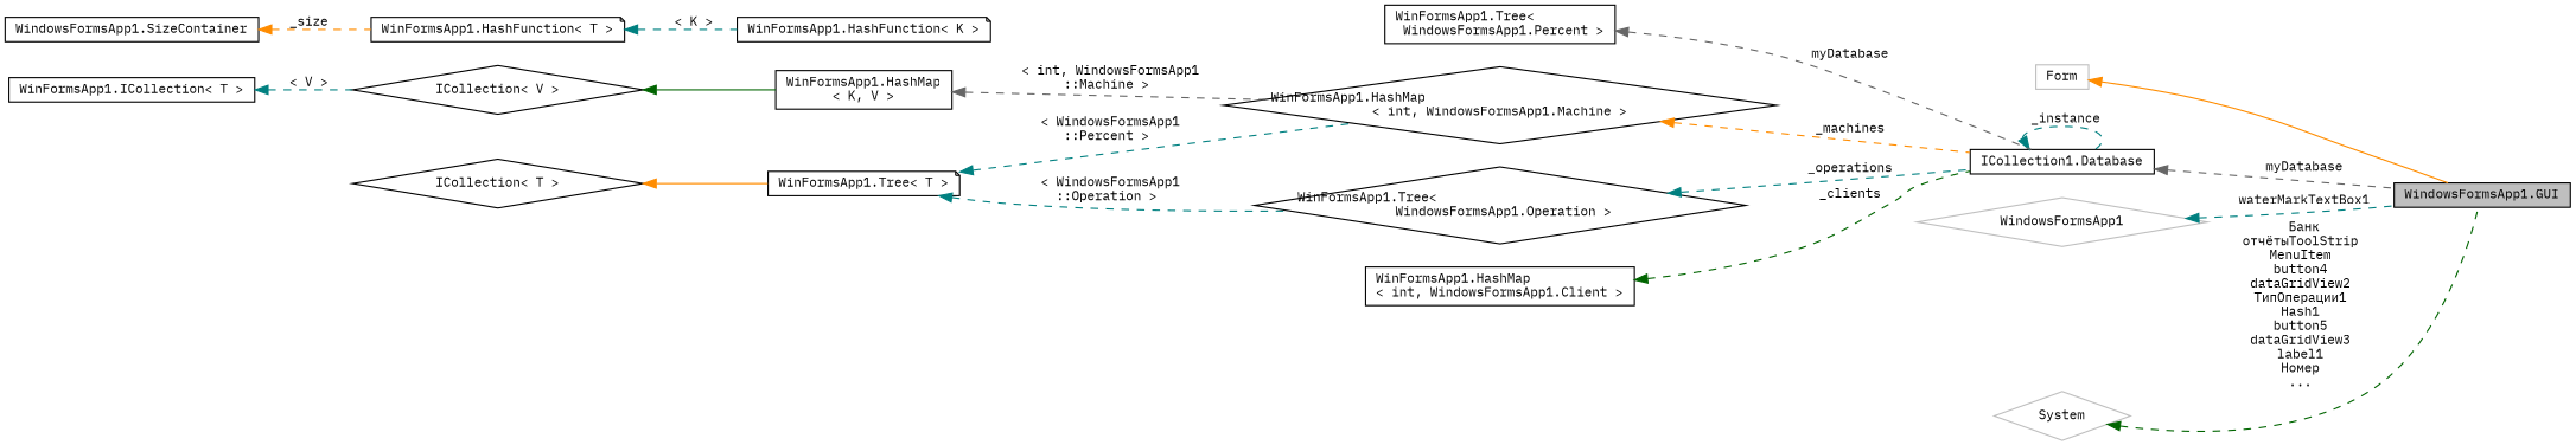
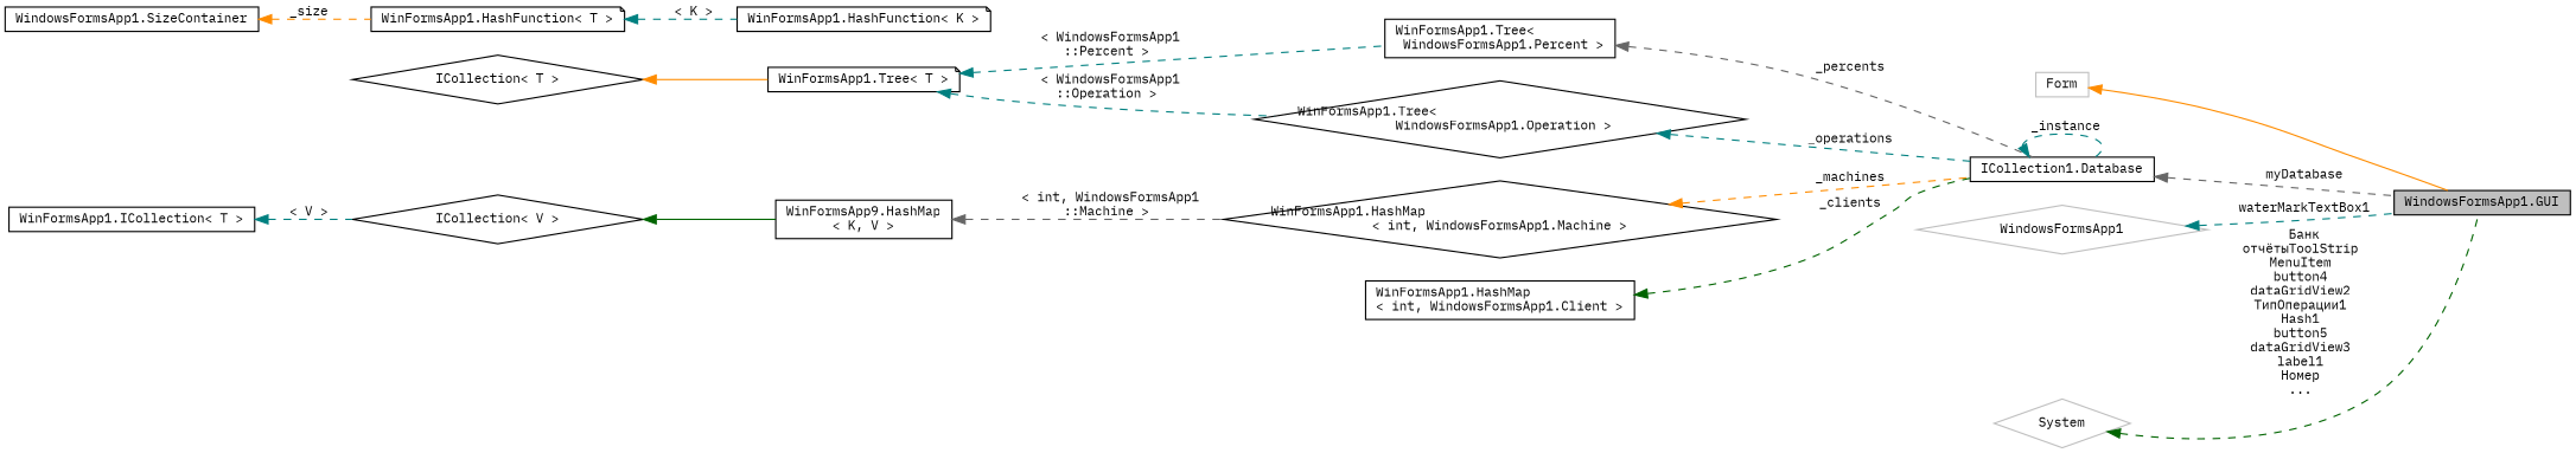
  digraph {
    fontname="IBM Plex Mono"
    rankdir=LR
    node [color=black fillcolor=white fontname="IBM Plex Mono" fontsize=10 shape=box style=filled]
    edge [color=teal dir=back fontname="IBM Plex Mono" fontsize=10 labelfontname=Helvetica labelfontsize=10 style=dashed]
    n1 [fillcolor=grey75 fontcolor=black height=0.2 label="WindowsFormsApp1.GUI" width=0.4]
    n2 [color=grey75 height=0.2 label=Form width=0.4]
    n3 [height=0.2 label="ICollection1.Database" width=0.4]
    n4 [height=0.2 label="WinFormsApp1.Tree\<\l WindowsFormsApp1.Percent \>" width=0.4]
    n5 [height=0.2 label="WinFormsApp1.Tree\< T \>" shape=note width=0.4]
    n6 [height=0.2 label="WinFormsApp1.Tree\<\l WindowsFormsApp1.Operation \>" shape=diamond width=0.4]
    n7 [height=0.2 label="ICollection\< T \>" shape=diamond width=0.4]
    n8 [height=0.2 label="WinFormsApp1.HashMap\l\< int, WindowsFormsApp1.Machine \>" shape=diamond width=0.4]
-   n9 [height=0.2 label="WinFormsApp1.HashMap\l\< K, V \>" width=0.4]
+   n9 [height=0.2 label="WinFormsApp9.HashMap\l\< K, V \>" width=0.4]
    n10 [height=0.2 label="WinFormsApp1.HashMap\l\< int, WindowsFormsApp1.Client \>" width=0.4]
    n11 [height=0.2 label="ICollection\< V \>" shape=diamond width=0.4]
    n12 [height=0.2 label="WinFormsApp1.ICollection\< T \>" width=0.4]
    n13 [height=0.2 label="WinFormsApp1.HashFunction\< K \>" shape=note width=0.4]
    n14 [height=0.2 label="WinFormsApp1.HashFunction\< T \>" shape=note width=0.4]
    n15 [height=0.2 label="WindowsFormsApp1.SizeContainer" width=0.4]
    n16 [color=grey75 height=0.2 label=WindowsFormsApp1 shape=diamond width=0.4]
    n17 [color=grey75 height=0.2 label=System shape=diamond width=0.4]
    n2 -> n1 [color=darkorange style=solid]
    n3 -> n1 [color=gray40 label=" myDatabase"]
    n3 -> n3 [label=" _instance"]
-   n4 -> n3 [color=gray40 label=" myDatabase"]
-   n5 -> n8 [label=" \< WindowsFormsApp1\l::Percent \>"]
+   n4 -> n3 [color=gray40 label=" _percents"]
+   n5 -> n4 [label=" \< WindowsFormsApp1\l::Percent \>"]
    n5 -> n6 [label=" \< WindowsFormsApp1\l::Operation \>"]
    n6 -> n3 [label=" _operations"]
    n7 -> n5 [color=darkorange style=solid]
    n8 -> n3 [color=darkorange label=" _machines"]
    n9 -> n8 [color=gray40 label=" \< int, WindowsFormsApp1\l::Machine \>"]
    n10 -> n3 [color=darkgreen label=" _clients"]
    n11 -> n9 [color=darkgreen style=solid]
    n12 -> n11 [label=" \< V \>"]
    n14 -> n13 [label=" \< K \>"]
    n15 -> n14 [color=darkorange label=" _size"]
    n16 -> n1 [label=" waterMarkTextBox1"]
    n17 -> n1 [color=darkgreen label=" Банк\nотчётыToolStrip\lMenuItem\nbutton4\ndataGridView2\nТипОперации1\nHash1\nbutton5\ndataGridView3\nlabel1\nНомер\n..."]
  }
